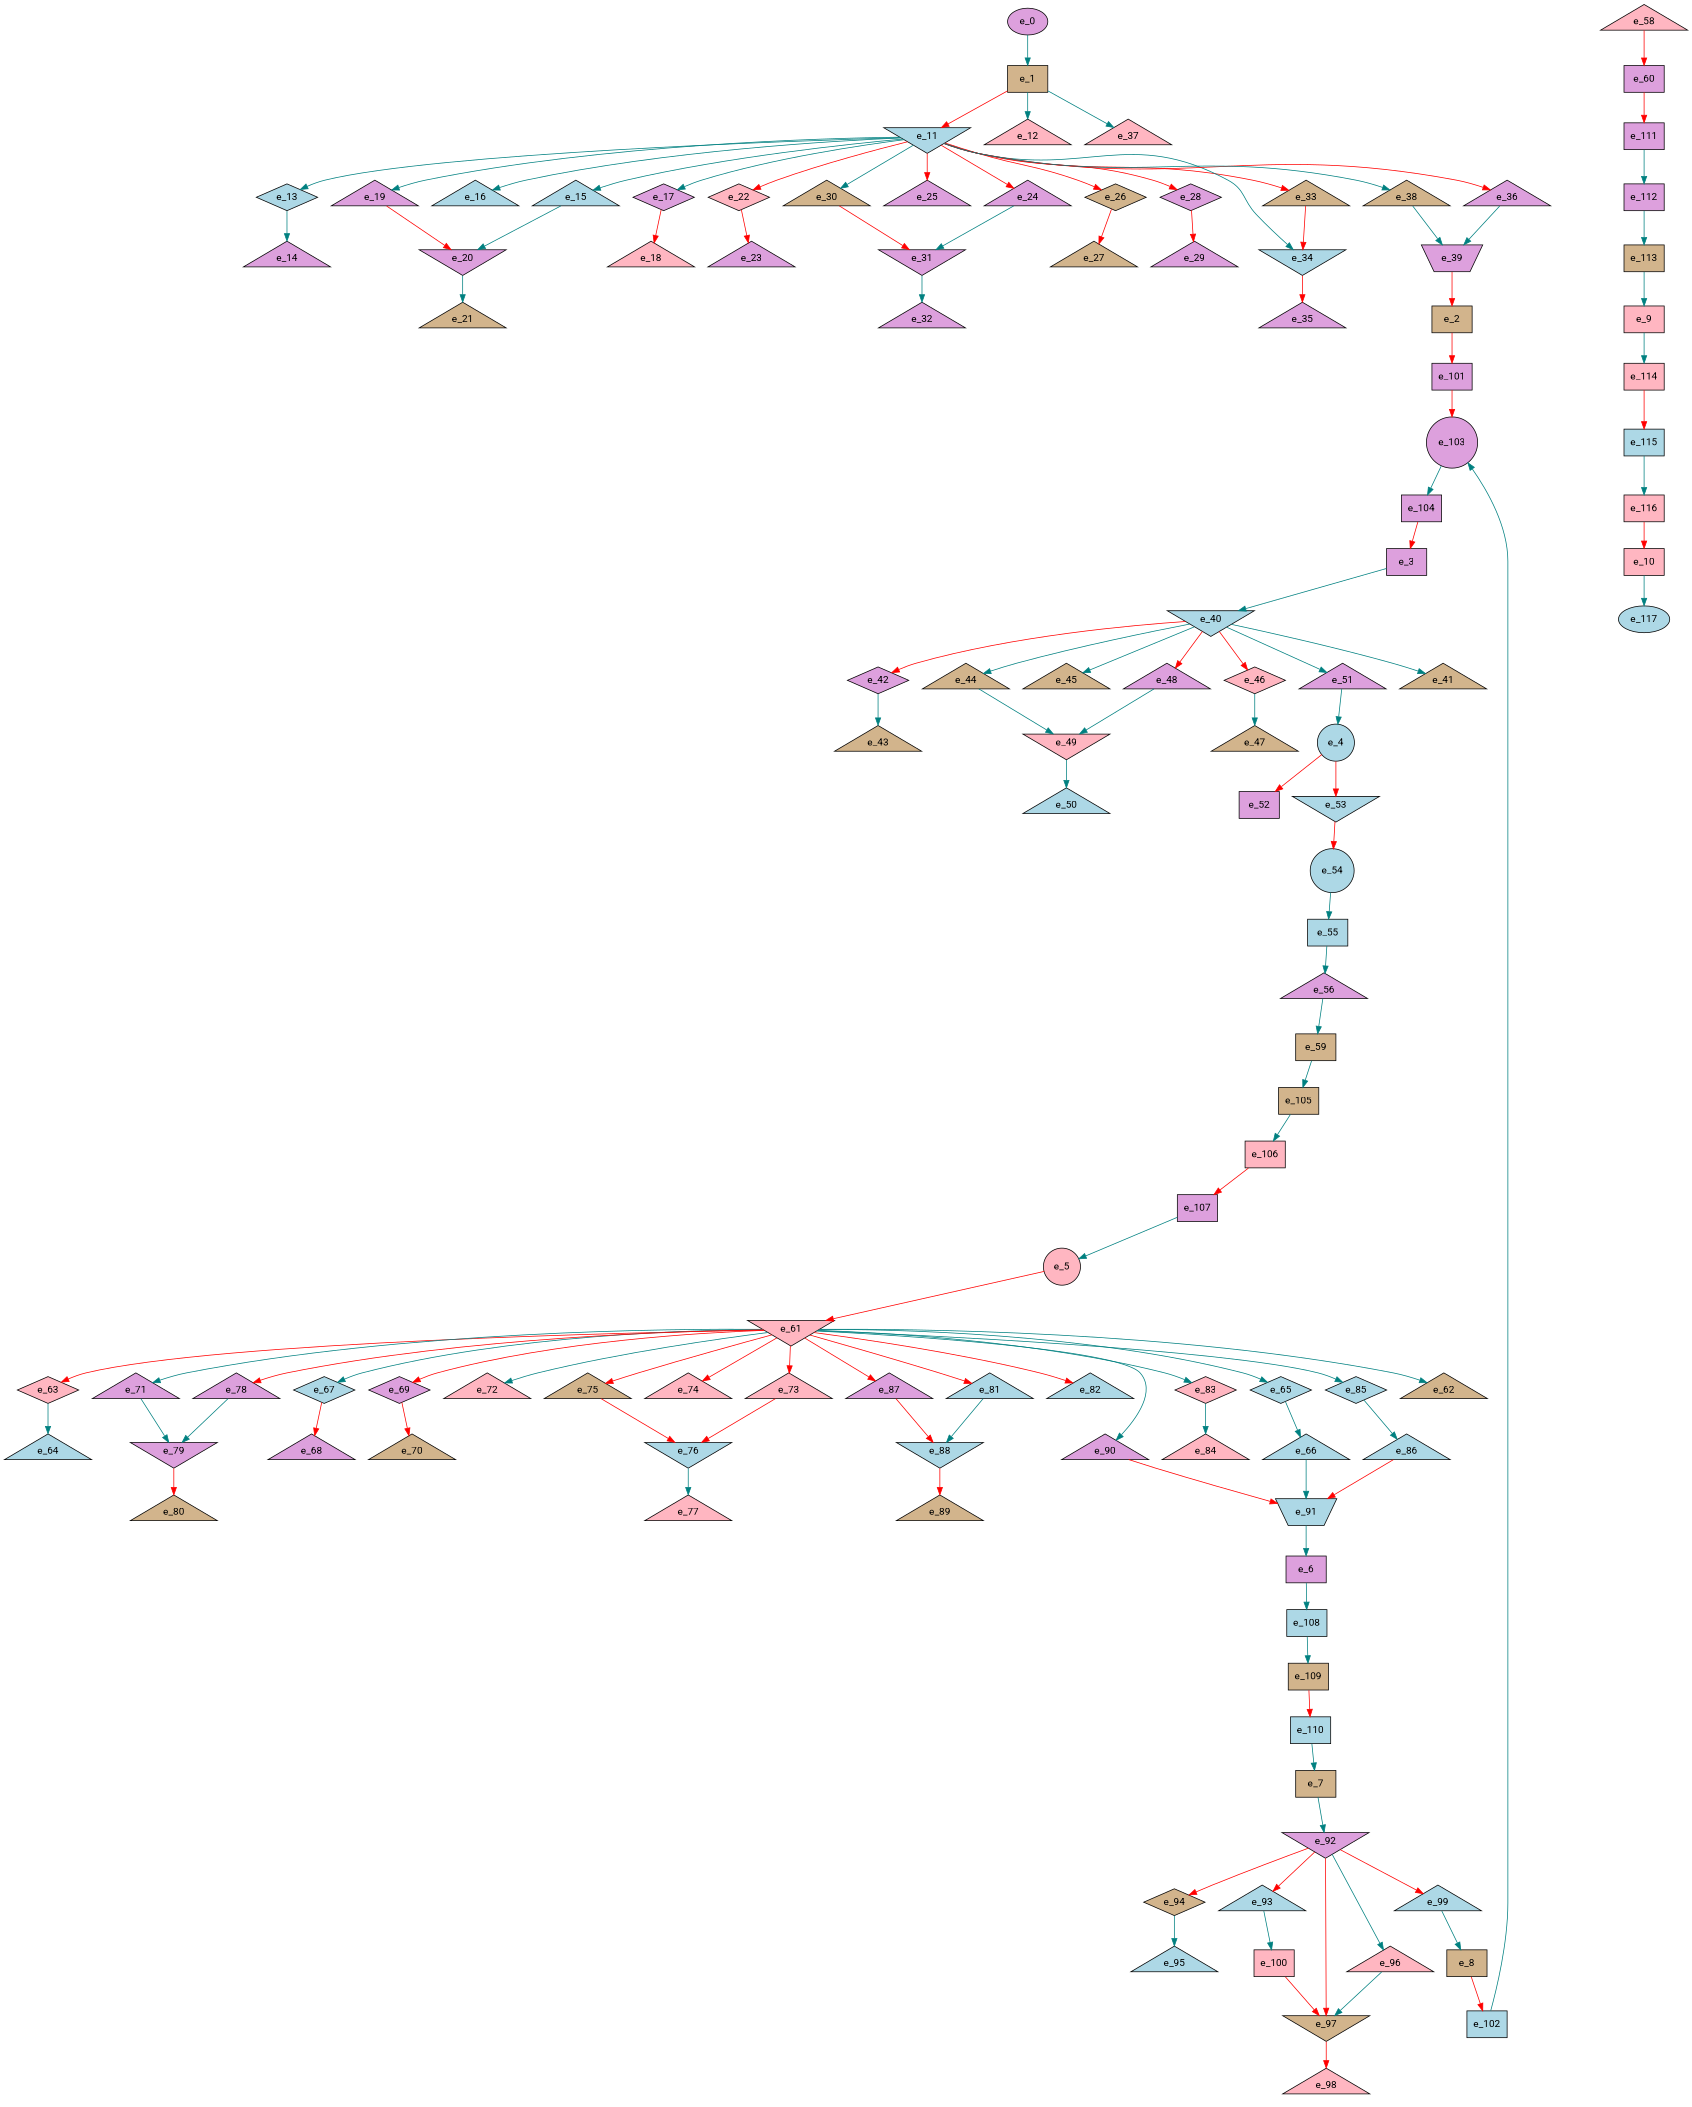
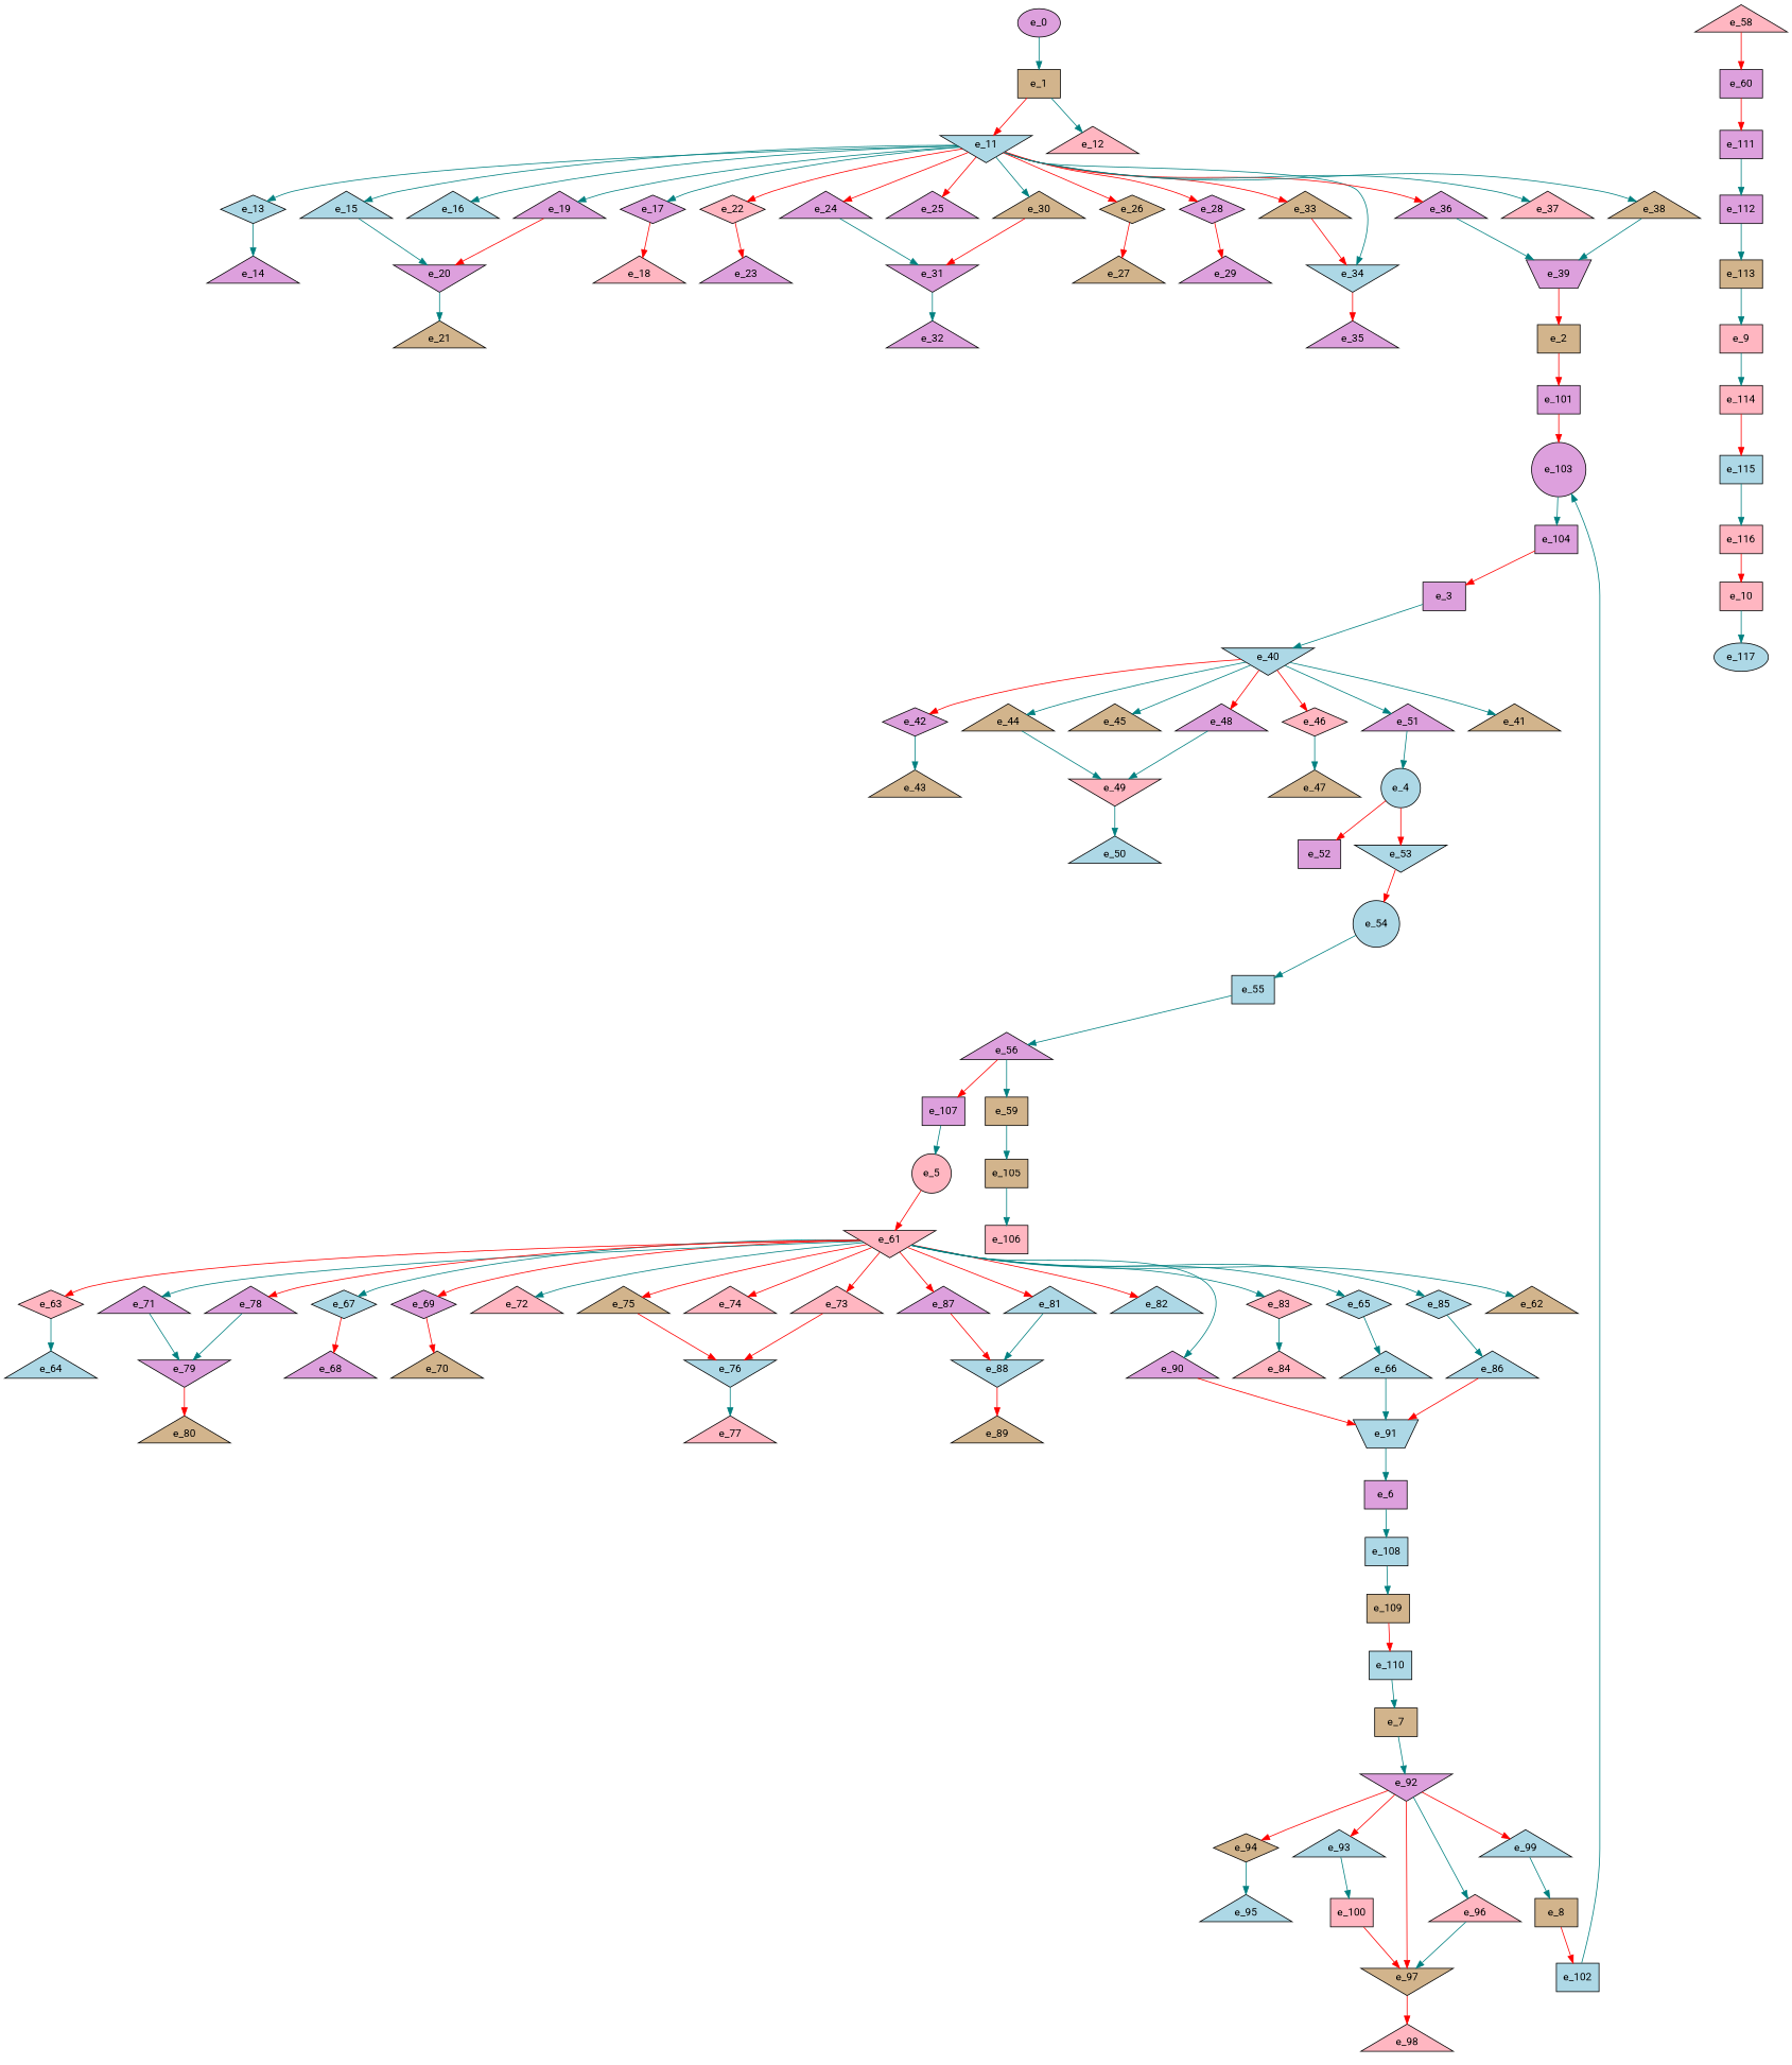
  digraph {
    fontname=Roboto
    node [fillcolor=plum fontname=Roboto shape=triangle style=filled]
    edge [color=teal fontname=Roboto]
    e_1 [fillcolor=tan shape=dot]
    e_11 [fillcolor=lightblue shape=invtriangle]
    e_12 [fillcolor=lightpink]
    e_0 [shape=""]
    e_13 [fillcolor=lightblue shape=diamond]
    e_15 [fillcolor=lightblue]
    e_16 [fillcolor=lightblue]
    e_17 [shape=diamond]
    e_19
    e_22 [fillcolor=lightpink shape=diamond]
    e_24
    e_25
    e_26 [fillcolor=tan shape=diamond]
    e_28 [shape=diamond]
    e_30 [fillcolor=tan]
    e_33 [fillcolor=tan]
    e_34 [fillcolor=lightblue shape=invtriangle]
    e_36
    e_37 [fillcolor=lightpink]
    e_38 [fillcolor=tan]
    e_2 [fillcolor=tan shape=dot]
    e_101 [shape=dot]
    e_103 [shape=circle]
    e_3 [shape=dot]
    e_40 [fillcolor=lightblue shape=invtriangle]
    e_41 [fillcolor=tan]
    e_42 [shape=diamond]
    e_44 [fillcolor=tan]
    e_45 [fillcolor=tan]
    e_46 [fillcolor=lightpink shape=diamond]
    e_48
    e_51
    e_4 [fillcolor=lightblue shape=circle]
    e_52 [shape=dot]
    e_53 [fillcolor=lightblue shape=invtriangle]
    e_54 [fillcolor=lightblue shape=circle]
    e_5 [fillcolor=lightpink shape=circle]
    e_61 [fillcolor=lightpink shape=invtriangle]
    e_62 [fillcolor=tan]
    e_63 [fillcolor=lightpink shape=diamond]
    e_65 [fillcolor=lightblue shape=diamond]
    e_67 [fillcolor=lightblue shape=diamond]
    e_69 [shape=diamond]
    e_71
    e_72 [fillcolor=lightpink]
    e_73 [fillcolor=lightpink]
    e_74 [fillcolor=lightpink]
    e_75 [fillcolor=tan]
    e_78
    e_81 [fillcolor=lightblue]
    e_82 [fillcolor=lightblue]
    e_83 [fillcolor=lightpink shape=diamond]
    e_85 [fillcolor=lightblue shape=diamond]
    e_87
    e_90
    e_6 [shape=dot]
    e_108 [fillcolor=lightblue shape=dot]
    e_109 [fillcolor=tan shape=dot]
    e_7 [fillcolor=tan shape=dot]
    e_92 [shape=invtriangle]
    e_93 [fillcolor=lightblue]
    e_94 [fillcolor=tan shape=diamond]
    e_96 [fillcolor=lightpink]
    e_97 [fillcolor=tan shape=invtriangle]
    e_99 [fillcolor=lightblue]
    e_8 [fillcolor=tan shape=dot]
    e_102 [fillcolor=lightblue shape=dot]
    e_9 [fillcolor=lightpink shape=dot]
    e_114 [fillcolor=lightpink shape=dot]
    e_115 [fillcolor=lightblue shape=dot]
    e_10 [fillcolor=lightpink shape=dot]
    e_117 [fillcolor=lightblue shape=""]
    e_14
    e_20 [shape=invtriangle]
    e_18 [fillcolor=lightpink]
    e_23
    e_31 [shape=invtriangle]
    e_27 [fillcolor=tan]
    e_29
    e_35
    e_39 [shape=invtrapezium]
    e_21 [fillcolor=tan]
    e_32
    e_43 [fillcolor=tan]
    e_49 [fillcolor=lightpink shape=invtriangle]
    e_47 [fillcolor=tan]
    e_50 [fillcolor=lightblue]
    e_55 [fillcolor=lightblue shape=dot]
    e_56
    e_59 [fillcolor=tan shape=dot]
    e_105 [fillcolor=tan shape=dot]
    e_58 [fillcolor=lightpink]
    e_60 [shape=dot]
    e_111 [shape=dot]
    e_106 [fillcolor=lightpink shape=dot]
    e_112 [shape=dot]
    e_64 [fillcolor=lightblue]
    e_66 [fillcolor=lightblue]
    e_68
    e_70 [fillcolor=tan]
    e_79 [shape=invtriangle]
    e_76 [fillcolor=lightblue shape=invtriangle]
    e_88 [fillcolor=lightblue shape=invtriangle]
    e_84 [fillcolor=lightpink]
    e_86 [fillcolor=lightblue]
    e_91 [fillcolor=lightblue shape=invtrapezium]
    e_80 [fillcolor=tan]
    e_77 [fillcolor=lightpink]
    e_89 [fillcolor=tan]
    e_100 [fillcolor=lightpink shape=dot]
    e_95 [fillcolor=lightblue]
    e_98 [fillcolor=lightpink]
    e_104 [shape=dot]
    e_107 [shape=dot]
    e_110 [fillcolor=lightblue shape=dot]
    e_113 [fillcolor=tan shape=dot]
    e_116 [fillcolor=lightpink shape=dot]
    e_1 -> e_11 [color=red]
    e_1 -> e_12
    e_11 -> e_13
    e_11 -> e_15
    e_11 -> e_16
    e_11 -> e_17
    e_11 -> e_19
    e_11 -> e_22 [color=red]
    e_11 -> e_24 [color=red]
    e_11 -> e_25 [color=red]
    e_11 -> e_26 [color=red]
    e_11 -> e_28 [color=red]
    e_11 -> e_30
    e_11 -> e_33 [color=red]
    e_11 -> e_34
    e_11 -> e_36 [color=red]
-   e_1 -> e_37
+   e_11 -> e_37
    e_11 -> e_38
    e_0 -> e_1
    e_13 -> e_14
    e_15 -> e_20
    e_17 -> e_18 [color=red]
    e_19 -> e_20 [color=red]
    e_22 -> e_23 [color=red]
    e_24 -> e_31
    e_26 -> e_27 [color=red]
    e_28 -> e_29 [color=red]
    e_30 -> e_31 [color=red]
    e_33 -> e_34 [color=red]
    e_34 -> e_35 [color=red]
    e_36 -> e_39
    e_38 -> e_39
    e_2 -> e_101 [color=red]
    e_101 -> e_103 [color=red]
    e_103 -> e_104
    e_3 -> e_40
    e_40 -> e_41
    e_40 -> e_42 [color=red]
    e_40 -> e_44
    e_40 -> e_45
    e_40 -> e_46 [color=red]
    e_40 -> e_48 [color=red]
    e_40 -> e_51
    e_42 -> e_43
    e_44 -> e_49
    e_46 -> e_47
    e_48 -> e_49
    e_51 -> e_4
    e_4 -> e_52 [color=red]
    e_4 -> e_53 [color=red]
    e_53 -> e_54 [color=red]
    e_54 -> e_55
    e_5 -> e_61 [color=red]
    e_61 -> e_62
    e_61 -> e_63 [color=red]
    e_61 -> e_65
    e_61 -> e_67
    e_61 -> e_69 [color=red]
    e_61 -> e_71
    e_61 -> e_72
    e_61 -> e_73 [color=red]
    e_61 -> e_74 [color=red]
    e_61 -> e_75 [color=red]
    e_61 -> e_78 [color=red]
    e_61 -> e_81 [color=red]
    e_61 -> e_82 [color=red]
    e_61 -> e_83
    e_61 -> e_85
    e_61 -> e_87 [color=red]
    e_61 -> e_90
    e_63 -> e_64
    e_65 -> e_66
    e_67 -> e_68 [color=red]
    e_69 -> e_70 [color=red]
    e_71 -> e_79
    e_73 -> e_76 [color=red]
    e_75 -> e_76 [color=red]
    e_78 -> e_79
    e_81 -> e_88
    e_83 -> e_84
    e_85 -> e_86
    e_87 -> e_88 [color=red]
    e_90 -> e_91 [color=red]
    e_6 -> e_108
    e_108 -> e_109
    e_109 -> e_110 [color=red]
    e_7 -> e_92
    e_92 -> e_93 [color=red]
    e_92 -> e_94 [color=red]
    e_92 -> e_96
    e_92 -> e_97 [color=red]
    e_92 -> e_99 [color=red]
    e_93 -> e_100
    e_94 -> e_95
    e_96 -> e_97
    e_97 -> e_98 [color=red]
    e_99 -> e_8
    e_8 -> e_102 [color=red]
    e_102 -> e_103
    e_9 -> e_114
    e_114 -> e_115 [color=red]
    e_115 -> e_116
    e_10 -> e_117
    e_20 -> e_21
    e_31 -> e_32
    e_39 -> e_2 [color=red]
    e_49 -> e_50
    e_55 -> e_56
    e_56 -> e_59
    e_59 -> e_105
    e_105 -> e_106
    e_58 -> e_60 [color=red]
    e_60 -> e_111 [color=red]
    e_111 -> e_112
-   e_106 -> e_107 [color=red]
+   e_56 -> e_107 [color=red]
    e_112 -> e_113
    e_66 -> e_91
    e_79 -> e_80 [color=red]
    e_76 -> e_77
    e_88 -> e_89 [color=red]
    e_86 -> e_91 [color=red]
    e_91 -> e_6
    e_100 -> e_97 [color=red]
    e_104 -> e_3 [color=red]
    e_107 -> e_5
    e_110 -> e_7
    e_113 -> e_9
    e_116 -> e_10 [color=red]
  }
